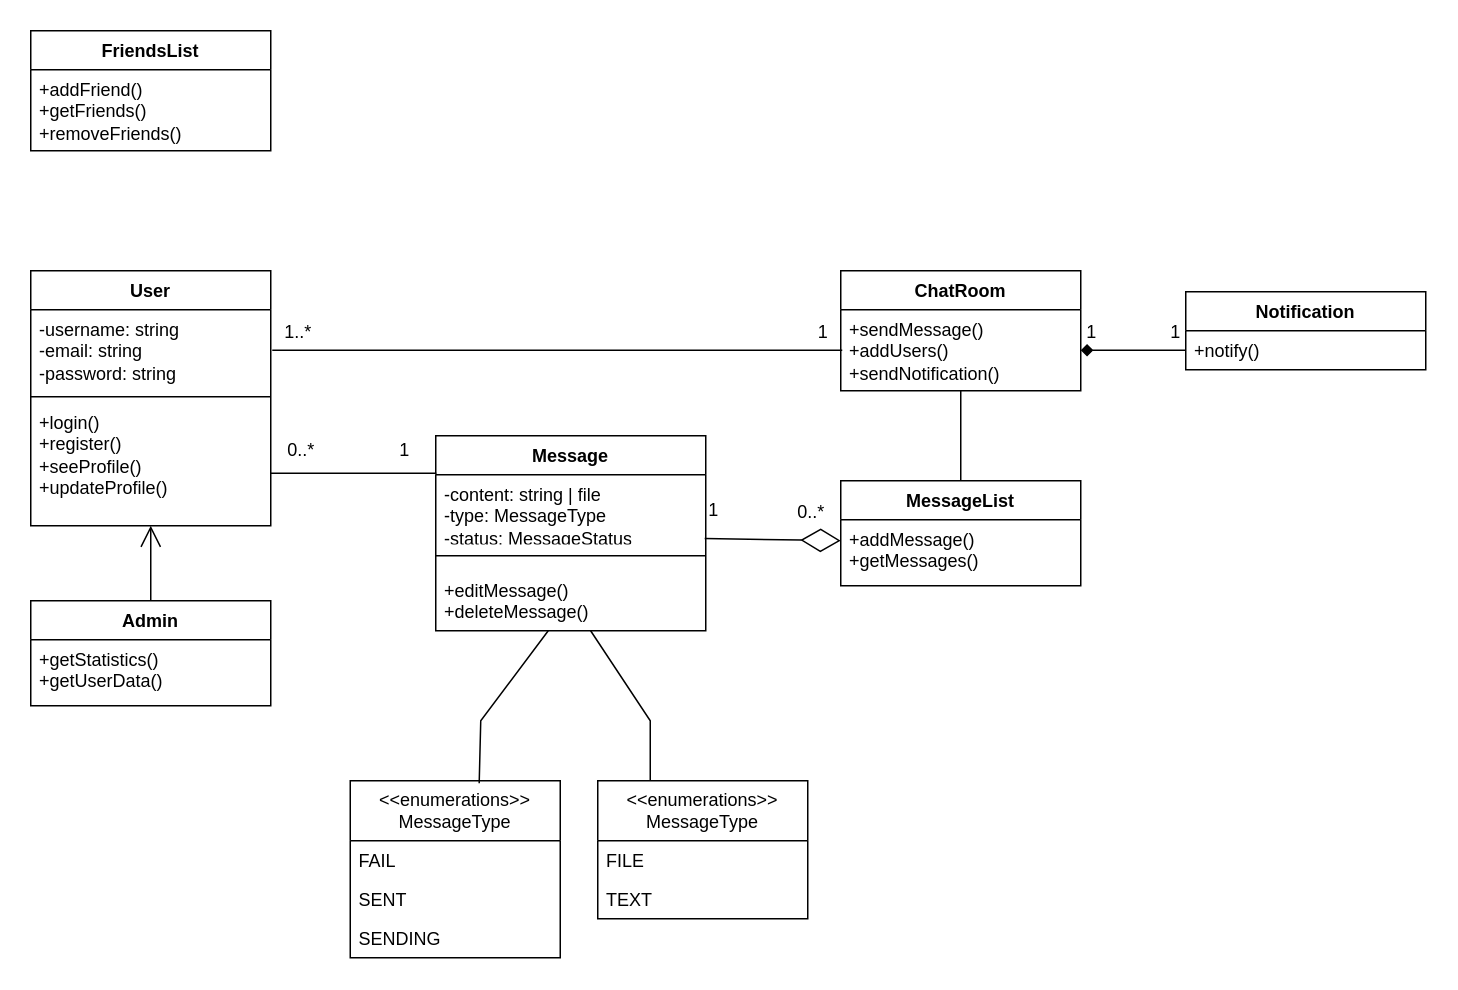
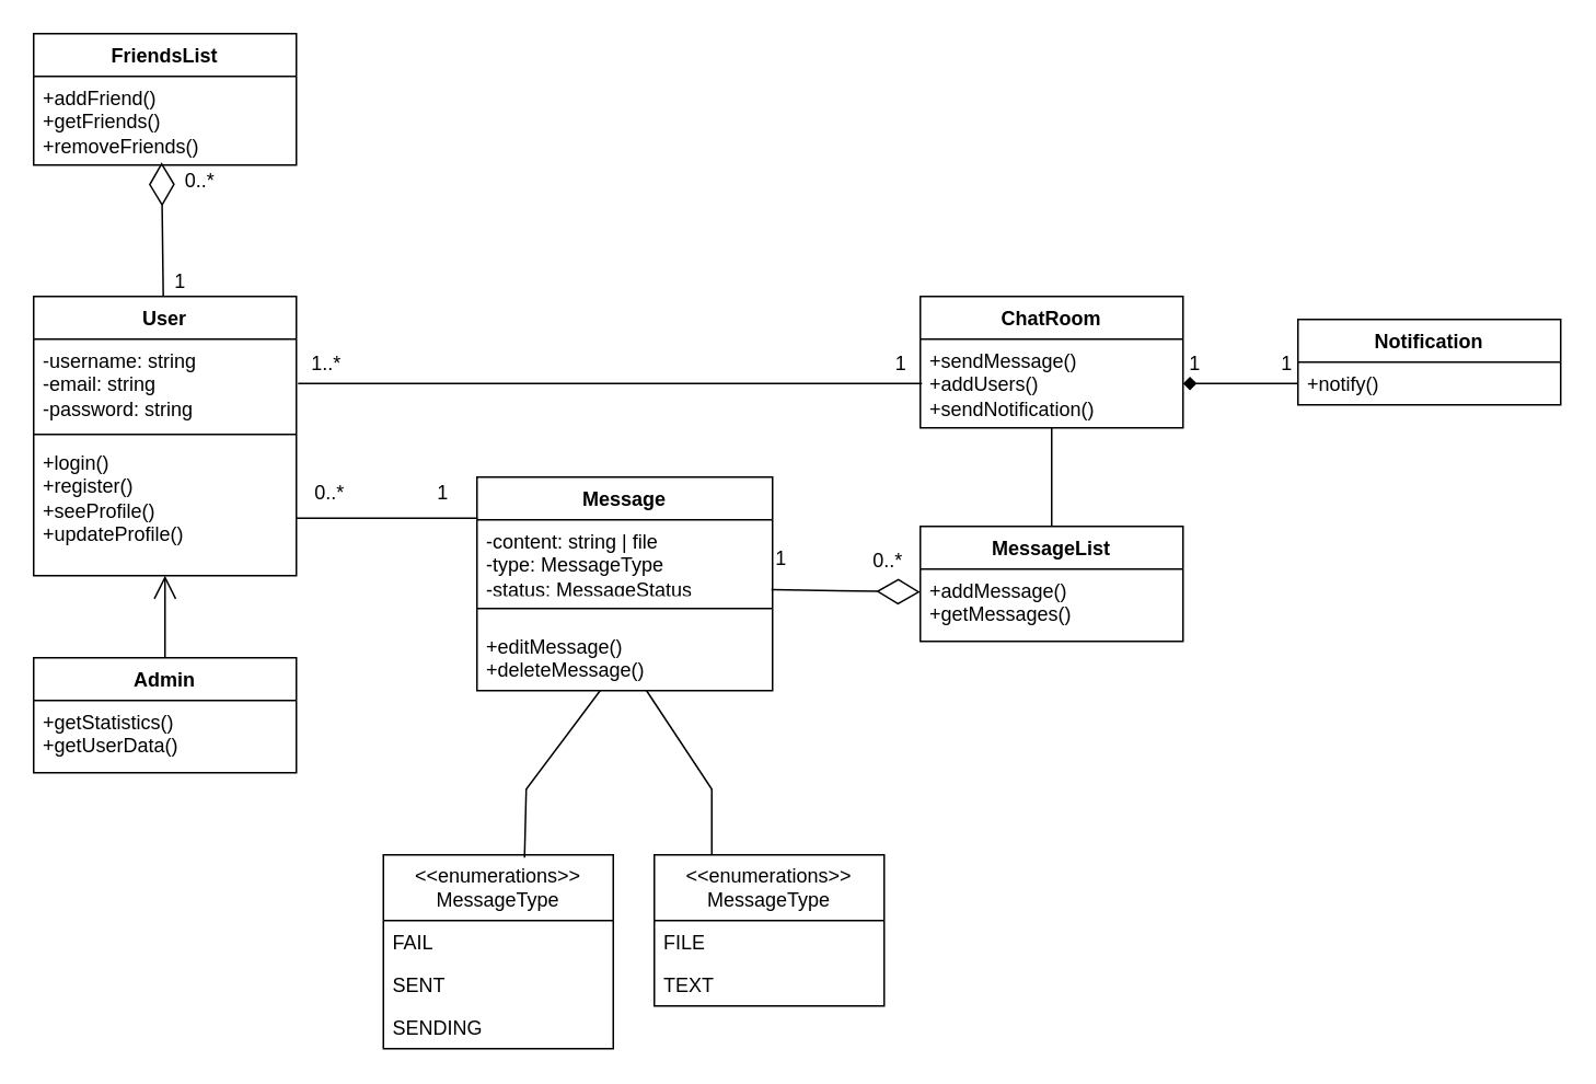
  <mxCell id="0" />
  <mxCell id="1" parent="0" />
  <mxCell id="2" value="User" style="swimlane;fontStyle=1;align=center;verticalAlign=top;childLayout=stackLayout;horizontal=1;startSize=26;horizontalStack=0;resizeParent=1;resizeParentMax=0;resizeLast=0;collapsible=1;marginBottom=0;whiteSpace=wrap;html=1;" parent="1" vertex="1"><mxGeometry x="20" y="180" width="160" height="170" as="geometry" /></mxCell>
  <mxCell id="3" value="-username: string&lt;div&gt;-email: string&lt;/div&gt;&lt;div&gt;-password: string&lt;/div&gt;" style="text;strokeColor=none;fillColor=none;align=left;verticalAlign=top;spacingLeft=4;spacingRight=4;overflow=hidden;rotatable=0;points=[[0,0.5],[1,0.5]];portConstraint=eastwest;whiteSpace=wrap;html=1;" parent="2" vertex="1"><mxGeometry y="26" width="160" height="54" as="geometry" /></mxCell>
  <mxCell id="4" value="" style="line;strokeWidth=1;fillColor=none;align=left;verticalAlign=middle;spacingTop=-1;spacingLeft=3;spacingRight=3;rotatable=0;labelPosition=right;points=[];portConstraint=eastwest;strokeColor=inherit;" parent="2" vertex="1"><mxGeometry y="80" width="160" height="8" as="geometry" /></mxCell>
  <mxCell id="5" value="+login()&lt;div&gt;+register()&lt;/div&gt;&lt;div&gt;+seeProfile()&lt;/div&gt;&lt;div&gt;+updateProfile()&lt;span style=&quot;white-space: pre;&quot;&gt;&#09;&lt;/span&gt;&lt;span style=&quot;white-space: pre;&quot;&gt;&#09;&lt;/span&gt;&lt;span style=&quot;white-space: pre;&quot;&gt;&#09;&lt;/span&gt;&lt;span style=&quot;white-space: pre;&quot;&gt;&#09;&lt;/span&gt;&lt;/div&gt;" style="text;strokeColor=none;fillColor=none;align=left;verticalAlign=top;spacingLeft=4;spacingRight=4;overflow=hidden;rotatable=0;points=[[0,0.5],[1,0.5]];portConstraint=eastwest;whiteSpace=wrap;html=1;" parent="2" vertex="1"><mxGeometry y="88" width="160" height="82" as="geometry" /></mxCell>
  <mxCell id="6" value="ChatRoom" style="swimlane;fontStyle=1;align=center;verticalAlign=top;childLayout=stackLayout;horizontal=1;startSize=26;horizontalStack=0;resizeParent=1;resizeParentMax=0;resizeLast=0;collapsible=1;marginBottom=0;whiteSpace=wrap;html=1;" parent="1" vertex="1"><mxGeometry x="560" y="180" width="160" height="80" as="geometry" /></mxCell>
  <mxCell id="7" value="+sendMessage()&lt;div&gt;+addUsers()&lt;/div&gt;&lt;div&gt;+sendNotification()&lt;/div&gt;" style="text;strokeColor=none;fillColor=none;align=left;verticalAlign=top;spacingLeft=4;spacingRight=4;overflow=hidden;rotatable=0;points=[[0,0.5],[1,0.5]];portConstraint=eastwest;whiteSpace=wrap;html=1;" parent="6" vertex="1"><mxGeometry y="26" width="160" height="54" as="geometry" /></mxCell>
  <mxCell id="8" value="Admin" style="swimlane;fontStyle=1;align=center;verticalAlign=top;childLayout=stackLayout;horizontal=1;startSize=26;horizontalStack=0;resizeParent=1;resizeParentMax=0;resizeLast=0;collapsible=1;marginBottom=0;whiteSpace=wrap;html=1;" parent="1" vertex="1"><mxGeometry x="20" y="400" width="160" height="70" as="geometry" /></mxCell>
  <mxCell id="9" value="+getStatistics()&lt;div&gt;+getUserData()&lt;/div&gt;" style="text;strokeColor=none;fillColor=none;align=left;verticalAlign=top;spacingLeft=4;spacingRight=4;overflow=hidden;rotatable=0;points=[[0,0.5],[1,0.5]];portConstraint=eastwest;whiteSpace=wrap;html=1;" parent="8" vertex="1"><mxGeometry y="26" width="160" height="44" as="geometry" /></mxCell>
  <mxCell id="10" value="Notification" style="swimlane;fontStyle=1;align=center;verticalAlign=top;childLayout=stackLayout;horizontal=1;startSize=26;horizontalStack=0;resizeParent=1;resizeParentMax=0;resizeLast=0;collapsible=1;marginBottom=0;whiteSpace=wrap;html=1;" parent="1" vertex="1"><mxGeometry x="790" y="194" width="160" height="52" as="geometry" /></mxCell>
  <mxCell id="11" value="+notify()" style="text;strokeColor=none;fillColor=none;align=left;verticalAlign=top;spacingLeft=4;spacingRight=4;overflow=hidden;rotatable=0;points=[[0,0.5],[1,0.5]];portConstraint=eastwest;whiteSpace=wrap;html=1;" parent="10" vertex="1"><mxGeometry y="26" width="160" height="26" as="geometry" /></mxCell>
  <mxCell id="12" value="MessageList" style="swimlane;fontStyle=1;align=center;verticalAlign=top;childLayout=stackLayout;horizontal=1;startSize=26;horizontalStack=0;resizeParent=1;resizeParentMax=0;resizeLast=0;collapsible=1;marginBottom=0;whiteSpace=wrap;html=1;" parent="1" vertex="1"><mxGeometry x="560" y="320" width="160" height="70" as="geometry" /></mxCell>
  <mxCell id="13" value="+addMessage()&lt;div&gt;+getMessages()&lt;/div&gt;" style="text;strokeColor=none;fillColor=none;align=left;verticalAlign=top;spacingLeft=4;spacingRight=4;overflow=hidden;rotatable=0;points=[[0,0.5],[1,0.5]];portConstraint=eastwest;whiteSpace=wrap;html=1;" parent="12" vertex="1"><mxGeometry y="26" width="160" height="44" as="geometry" /></mxCell>
  <mxCell id="14" value="FriendsList&lt;div&gt;&lt;br&gt;&lt;/div&gt;" style="swimlane;fontStyle=1;align=center;verticalAlign=top;childLayout=stackLayout;horizontal=1;startSize=26;horizontalStack=0;resizeParent=1;resizeParentMax=0;resizeLast=0;collapsible=1;marginBottom=0;whiteSpace=wrap;html=1;" parent="1" vertex="1"><mxGeometry x="20" y="20" width="160" height="80" as="geometry" /></mxCell>
  <mxCell id="15" value="+addFriend()&lt;div&gt;+getFriends()&lt;/div&gt;&lt;div&gt;+removeFriends()&lt;/div&gt;" style="text;strokeColor=none;fillColor=none;align=left;verticalAlign=top;spacingLeft=4;spacingRight=4;overflow=hidden;rotatable=0;points=[[0,0.5],[1,0.5]];portConstraint=eastwest;whiteSpace=wrap;html=1;" parent="14" vertex="1"><mxGeometry y="26" width="160" height="54" as="geometry" /></mxCell>
  <mxCell id="16" value="Message" style="swimlane;fontStyle=1;align=center;verticalAlign=top;childLayout=stackLayout;horizontal=1;startSize=26;horizontalStack=0;resizeParent=1;resizeParentMax=0;resizeLast=0;collapsible=1;marginBottom=0;whiteSpace=wrap;html=1;" parent="1" vertex="1"><mxGeometry x="290" y="290" width="180" height="130" as="geometry" /></mxCell>
  <mxCell id="17" value="-content: string | file&lt;div&gt;-type: MessageType&lt;/div&gt;&lt;div&gt;-status: MessageStatus&lt;/div&gt;" style="text;strokeColor=none;fillColor=none;align=left;verticalAlign=top;spacingLeft=4;spacingRight=4;overflow=hidden;rotatable=0;points=[[0,0.5],[1,0.5]];portConstraint=eastwest;whiteSpace=wrap;html=1;" parent="16" vertex="1"><mxGeometry y="26" width="180" height="44" as="geometry" /></mxCell>
  <mxCell id="18" value="" style="line;strokeWidth=1;fillColor=none;align=left;verticalAlign=middle;spacingTop=-1;spacingLeft=3;spacingRight=3;rotatable=0;labelPosition=right;points=[];portConstraint=eastwest;strokeColor=inherit;" parent="16" vertex="1"><mxGeometry y="70" width="180" height="20" as="geometry" /></mxCell>
  <mxCell id="19" value="+editMessage()&lt;div&gt;+deleteMessage()&lt;/div&gt;" style="text;strokeColor=none;fillColor=none;align=left;verticalAlign=top;spacingLeft=4;spacingRight=4;overflow=hidden;rotatable=0;points=[[0,0.5],[1,0.5]];portConstraint=eastwest;whiteSpace=wrap;html=1;" parent="16" vertex="1"><mxGeometry y="90" width="180" height="40" as="geometry" /></mxCell>
  <mxCell id="20" value="&amp;lt;&amp;lt;enumerations&amp;gt;&amp;gt;&lt;div&gt;MessageType&lt;/div&gt;" style="swimlane;fontStyle=0;childLayout=stackLayout;horizontal=1;startSize=40;fillColor=none;horizontalStack=0;resizeParent=1;resizeParentMax=0;resizeLast=0;collapsible=1;marginBottom=0;whiteSpace=wrap;html=1;" parent="1" vertex="1"><mxGeometry x="398" y="520" width="140" height="92" as="geometry" /></mxCell>
  <mxCell id="21" value="FILE" style="text;strokeColor=none;fillColor=none;align=left;verticalAlign=top;spacingLeft=4;spacingRight=4;overflow=hidden;rotatable=0;points=[[0,0.5],[1,0.5]];portConstraint=eastwest;whiteSpace=wrap;html=1;" parent="20" vertex="1"><mxGeometry y="40" width="140" height="26" as="geometry" /></mxCell>
  <mxCell id="22" value="TEXT&amp;nbsp;" style="text;strokeColor=none;fillColor=none;align=left;verticalAlign=top;spacingLeft=4;spacingRight=4;overflow=hidden;rotatable=0;points=[[0,0.5],[1,0.5]];portConstraint=eastwest;whiteSpace=wrap;html=1;" parent="20" vertex="1"><mxGeometry y="66" width="140" height="26" as="geometry" /></mxCell>
  <mxCell id="23" value="&amp;lt;&amp;lt;enumerations&amp;gt;&amp;gt;&lt;div&gt;MessageType&lt;/div&gt;" style="swimlane;fontStyle=0;childLayout=stackLayout;horizontal=1;startSize=40;fillColor=none;horizontalStack=0;resizeParent=1;resizeParentMax=0;resizeLast=0;collapsible=1;marginBottom=0;whiteSpace=wrap;html=1;" parent="1" vertex="1"><mxGeometry x="233" y="520" width="140" height="118" as="geometry" /></mxCell>
  <mxCell id="24" value="FAIL" style="text;strokeColor=none;fillColor=none;align=left;verticalAlign=top;spacingLeft=4;spacingRight=4;overflow=hidden;rotatable=0;points=[[0,0.5],[1,0.5]];portConstraint=eastwest;whiteSpace=wrap;html=1;" parent="23" vertex="1"><mxGeometry y="40" width="140" height="26" as="geometry" /></mxCell>
  <mxCell id="25" value="SENT" style="text;strokeColor=none;fillColor=none;align=left;verticalAlign=top;spacingLeft=4;spacingRight=4;overflow=hidden;rotatable=0;points=[[0,0.5],[1,0.5]];portConstraint=eastwest;whiteSpace=wrap;html=1;" parent="23" vertex="1"><mxGeometry y="66" width="140" height="26" as="geometry" /></mxCell>
  <mxCell id="26" value="SENDING" style="text;strokeColor=none;fillColor=none;align=left;verticalAlign=top;spacingLeft=4;spacingRight=4;overflow=hidden;rotatable=0;points=[[0,0.5],[1,0.5]];portConstraint=eastwest;whiteSpace=wrap;html=1;" parent="23" vertex="1"><mxGeometry y="92" width="140" height="26" as="geometry" /></mxCell>
  <mxCell id="27" value="" style="endArrow=open;endFill=1;endSize=12;html=1;rounded=0;exitX=0.5;exitY=0;exitDx=0;exitDy=0;" parent="1" source="8" target="5" edge="1"><mxGeometry width="160" relative="1" as="geometry"><mxPoint x="310" y="350" as="sourcePoint" /><mxPoint x="470" y="350" as="targetPoint" /></mxGeometry></mxCell>
  <mxCell id="28" value="" style="endArrow=none;html=1;rounded=0;entryX=0.614;entryY=0.014;entryDx=0;entryDy=0;entryPerimeter=0;" parent="1" source="19" target="23" edge="1"><mxGeometry width="50" height="50" relative="1" as="geometry"><mxPoint x="380" y="410" as="sourcePoint" /><mxPoint x="430" y="360" as="targetPoint" /><Array as="points"><mxPoint x="320" y="480" /></Array></mxGeometry></mxCell>
  <mxCell id="29" value="" style="endArrow=none;html=1;rounded=0;entryX=0.25;entryY=0;entryDx=0;entryDy=0;" parent="1" source="19" target="20" edge="1"><mxGeometry width="50" height="50" relative="1" as="geometry"><mxPoint x="468" y="480" as="sourcePoint" /><mxPoint x="430" y="360" as="targetPoint" /><Array as="points"><mxPoint x="433" y="480" /></Array></mxGeometry></mxCell>
  <mxCell id="30" value="" style="endArrow=none;html=1;rounded=0;" parent="1" source="12" target="7" edge="1"><mxGeometry width="50" height="50" relative="1" as="geometry"><mxPoint x="380" y="410" as="sourcePoint" /><mxPoint x="430" y="360" as="targetPoint" /></mxGeometry></mxCell>
  <mxCell id="31" value="" style="endArrow=diamond;html=1;rounded=0;entryX=1;entryY=0.5;entryDx=0;entryDy=0;" parent="1" source="11" target="7" edge="1"><mxGeometry width="50" height="50" relative="1" as="geometry"><mxPoint x="450" y="410" as="sourcePoint" /><mxPoint x="500" y="360" as="targetPoint" /></mxGeometry></mxCell>
  <mxCell id="32" value="1" style="edgeLabel;html=1;align=center;verticalAlign=middle;resizable=0;points=[];fontSize=12;" vertex="1" connectable="0" parent="31"><mxGeometry x="0.815" relative="1" as="geometry"><mxPoint y="-13" as="offset" /></mxGeometry></mxCell>
  <mxCell id="33" value="1" style="edgeLabel;html=1;align=center;verticalAlign=middle;resizable=0;points=[];fontSize=12;" vertex="1" connectable="0" parent="31"><mxGeometry x="-0.781" y="1" relative="1" as="geometry"><mxPoint y="-14" as="offset" /></mxGeometry></mxCell>
  <mxCell id="34" value="" style="endArrow=none;html=1;rounded=0;entryX=0.002;entryY=-0.023;entryDx=0;entryDy=0;entryPerimeter=0;" parent="1" target="17" edge="1"><mxGeometry width="50" height="50" relative="1" as="geometry"><mxPoint x="180" y="315" as="sourcePoint" /><mxPoint x="310" y="230" as="targetPoint" /></mxGeometry></mxCell>
  <mxCell id="35" value="0..*" style="edgeLabel;html=1;align=center;verticalAlign=middle;resizable=0;points=[];fontSize=12;" vertex="1" connectable="0" parent="34"><mxGeometry x="0.725" y="3" relative="1" as="geometry"><mxPoint x="-75" y="-12" as="offset" /></mxGeometry></mxCell>
  <mxCell id="36" value="1" style="edgeLabel;html=1;align=center;verticalAlign=middle;resizable=0;points=[];fontSize=12;" vertex="1" connectable="0" parent="34"><mxGeometry x="-0.757" y="1" relative="1" as="geometry"><mxPoint x="76" y="-14" as="offset" /></mxGeometry></mxCell>
  <mxCell id="37" value="" style="endArrow=none;html=1;rounded=0;fontSize=12;startSize=8;endSize=8;curved=1;exitX=1;exitY=0.5;exitDx=0;exitDy=0;" edge="1" parent="1"><mxGeometry width="50" height="50" relative="1" as="geometry"><mxPoint x="181" y="233" as="sourcePoint" /><mxPoint x="561" y="233" as="targetPoint" /></mxGeometry></mxCell>
  <mxCell id="38" value="1..*" style="edgeLabel;html=1;align=center;verticalAlign=middle;resizable=0;points=[];fontSize=12;" vertex="1" connectable="0" parent="37"><mxGeometry x="-0.918" y="1" relative="1" as="geometry"><mxPoint y="-12" as="offset" /></mxGeometry></mxCell>
  <mxCell id="39" value="1" style="edgeLabel;html=1;align=center;verticalAlign=middle;resizable=0;points=[];fontSize=12;" vertex="1" connectable="0" parent="37"><mxGeometry x="0.924" y="2" relative="1" as="geometry"><mxPoint y="-11" as="offset" /></mxGeometry></mxCell>
  <mxCell id="40" value="" style="endArrow=diamondThin;endFill=0;endSize=24;html=1;rounded=0;fontSize=12;curved=1;exitX=0.996;exitY=0.965;exitDx=0;exitDy=0;exitPerimeter=0;" edge="1" parent="1" source="17"><mxGeometry width="160" relative="1" as="geometry"><mxPoint x="390" y="320" as="sourcePoint" /><mxPoint x="560" y="360" as="targetPoint" /></mxGeometry></mxCell>
  <mxCell id="41" value="0..*" style="edgeLabel;html=1;align=center;verticalAlign=middle;resizable=0;points=[];fontSize=12;" vertex="1" connectable="0" parent="40"><mxGeometry x="0.667" y="4" relative="1" as="geometry"><mxPoint x="-6" y="-15" as="offset" /></mxGeometry></mxCell>
  <mxCell id="42" value="1" style="edgeLabel;html=1;align=center;verticalAlign=middle;resizable=0;points=[];fontSize=12;" vertex="1" connectable="0" parent="40"><mxGeometry x="-0.806" y="-2" relative="1" as="geometry"><mxPoint x="-4" y="-21" as="offset" /></mxGeometry></mxCell>
+ <mxCell id="43" value="" style="endArrow=diamondThin;endFill=0;endSize=24;html=1;rounded=0;fontSize=12;curved=1;entryX=0.487;entryY=0.968;entryDx=0;entryDy=0;entryPerimeter=0;" edge="1" parent="1" source="2" target="15"><mxGeometry width="160" relative="1" as="geometry"><mxPoint x="160" y="320" as="sourcePoint" /><mxPoint x="320" y="320" as="targetPoint" /></mxGeometry></mxCell>
+ <mxCell id="44" value="1" style="edgeLabel;html=1;align=center;verticalAlign=middle;resizable=0;points=[];fontSize=12;" vertex="1" connectable="0" parent="43"><mxGeometry x="-0.724" relative="1" as="geometry"><mxPoint x="10" y="1" as="offset" /></mxGeometry></mxCell>
+ <mxCell id="45" value="0..*" style="edgeLabel;html=1;align=center;verticalAlign=middle;resizable=0;points=[];fontSize=12;" vertex="1" connectable="0" parent="43"><mxGeometry x="0.115" y="-2" relative="1" as="geometry"><mxPoint x="20" y="-24" as="offset" /></mxGeometry></mxCell>
